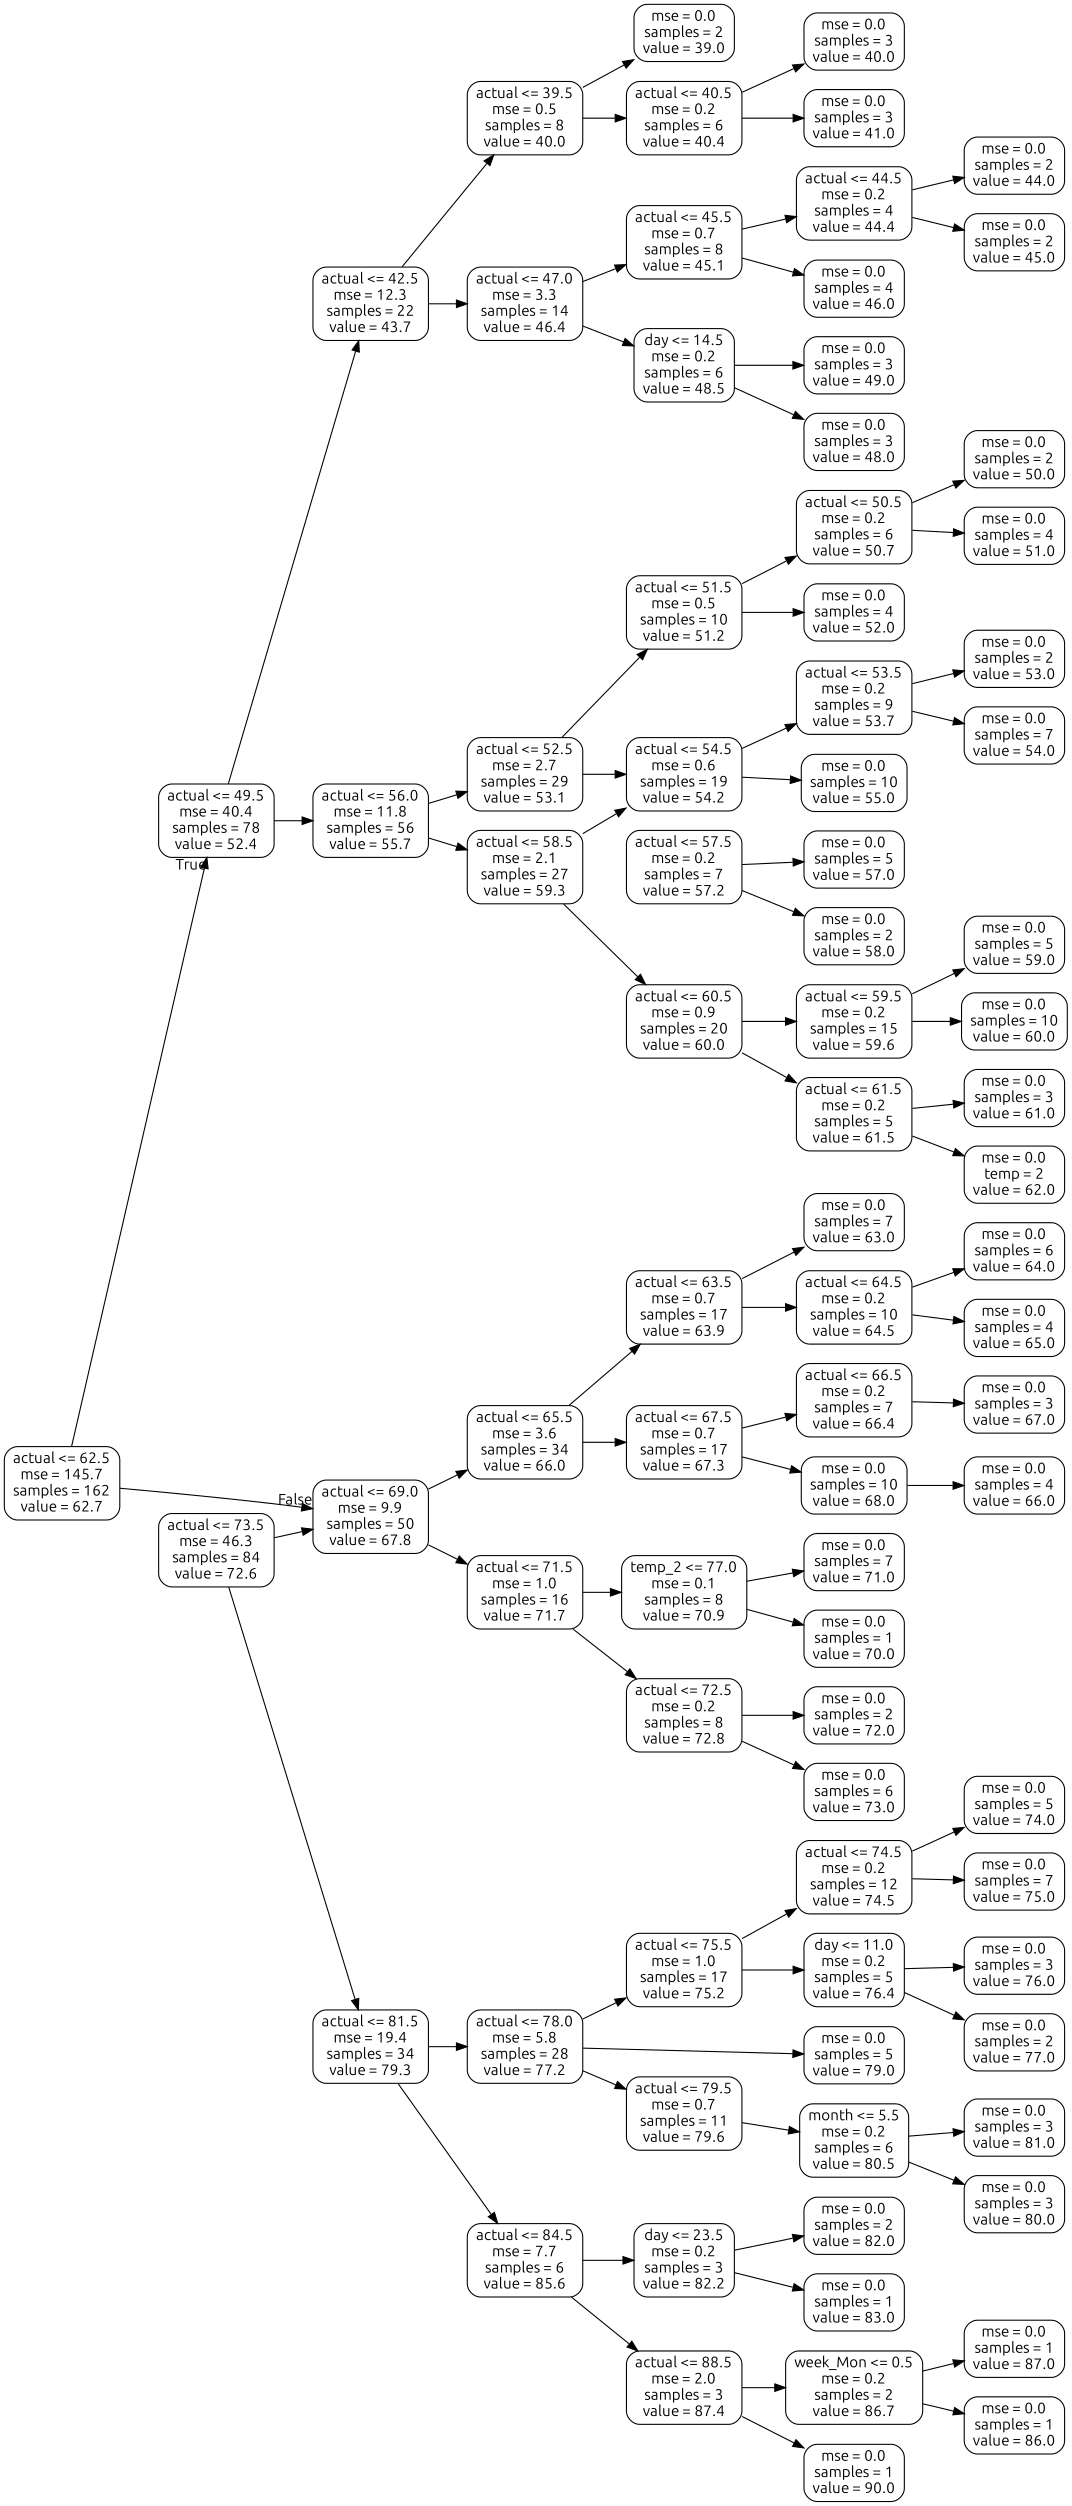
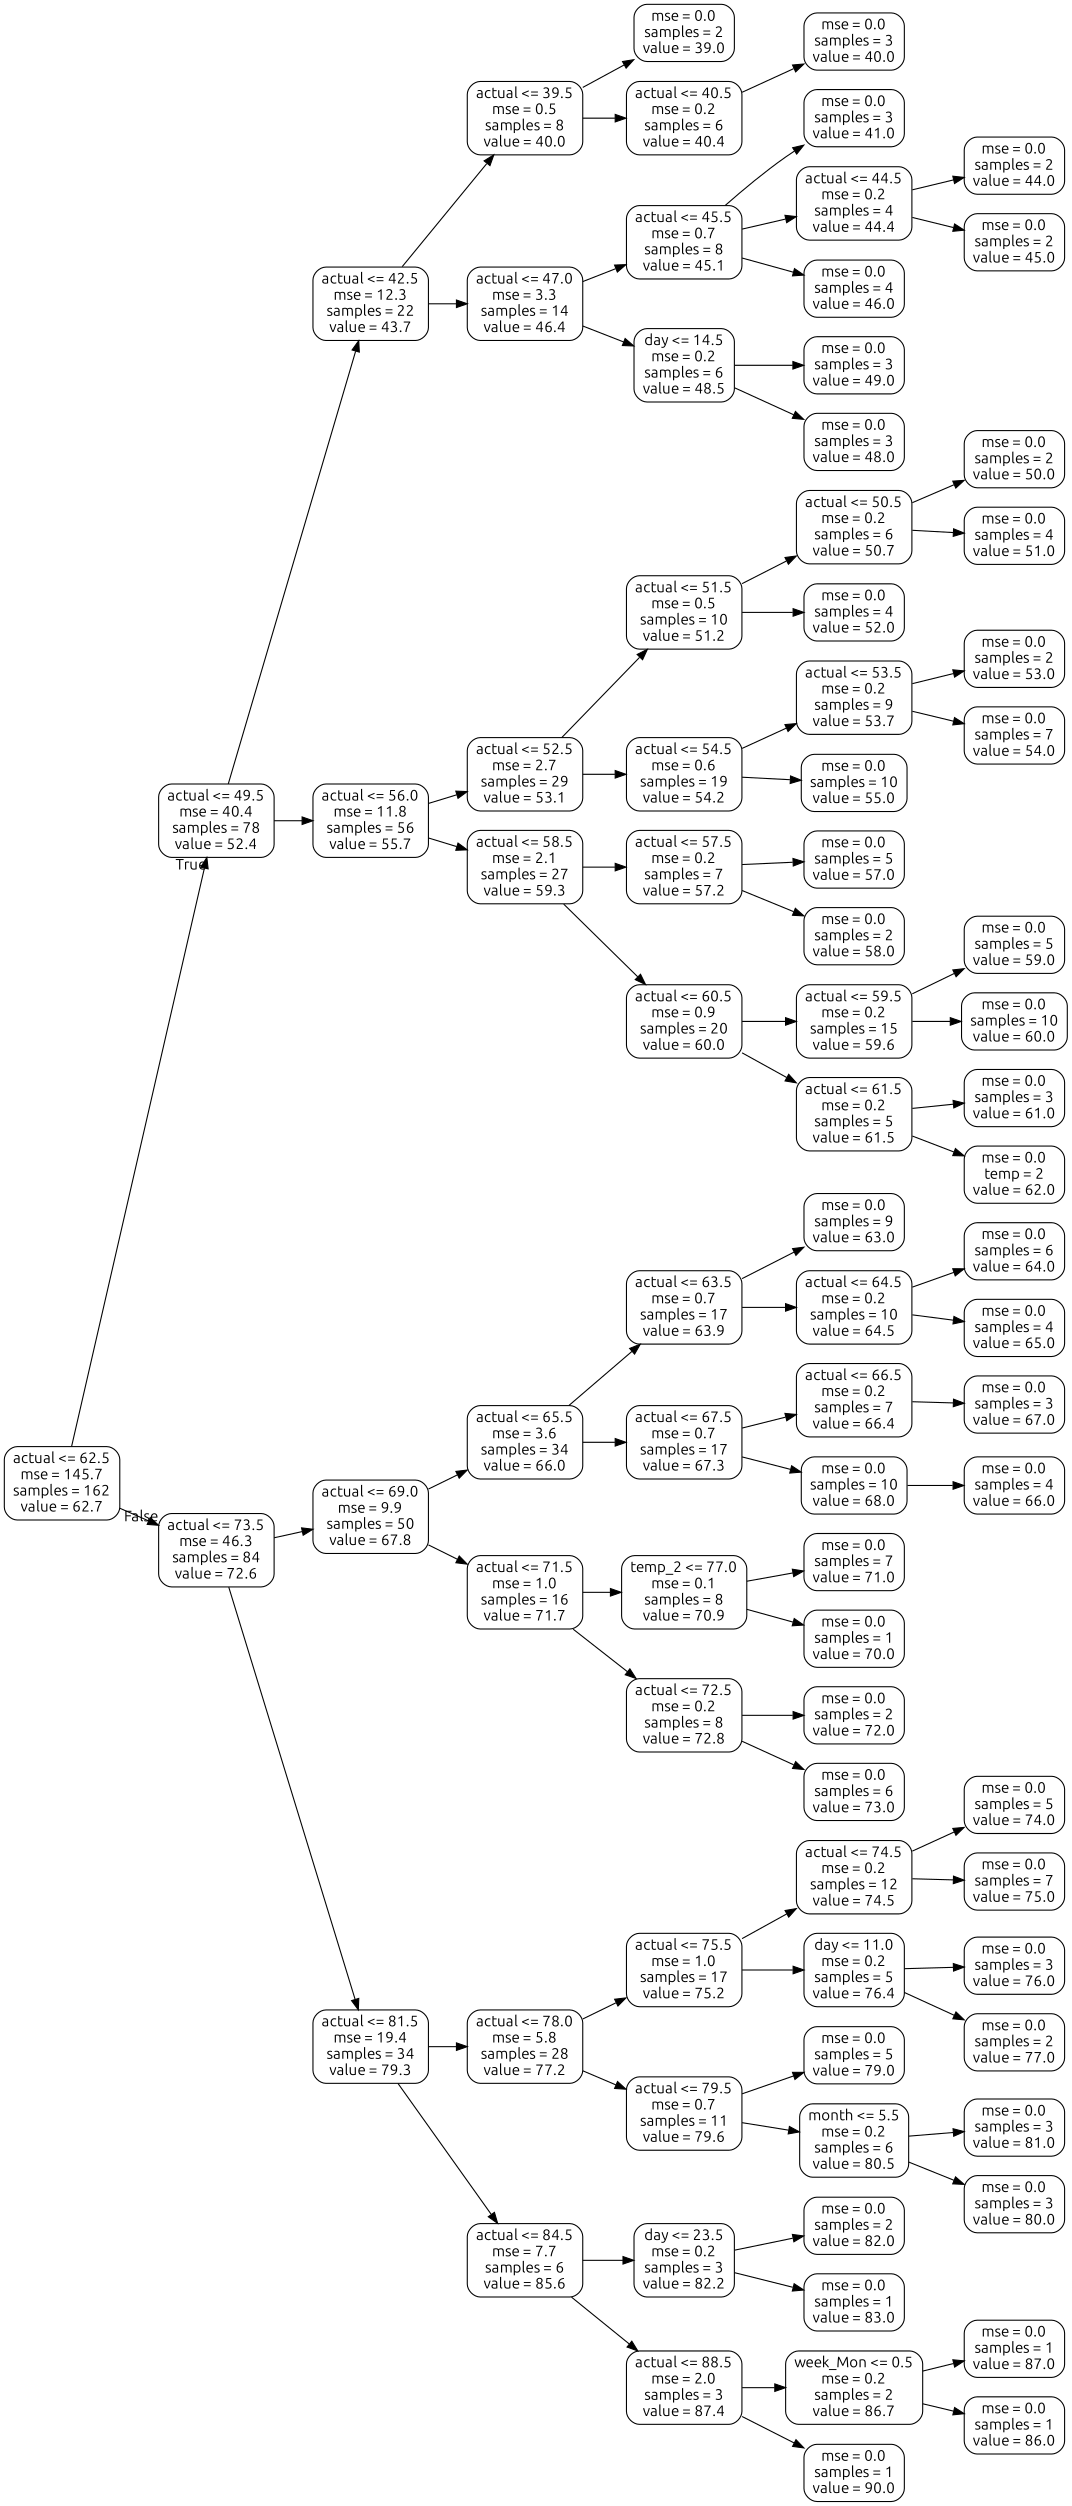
  digraph {
    fontname=Ubuntu
    rankdir=LR
    node [color=black fontname=Ubuntu shape=box style=rounded]
    edge [fontname=Ubuntu]
    n1 [label="actual <= 62.5\nmse = 145.7\nsamples = 162\nvalue = 62.7"]
    n2 [label="actual <= 49.5\nmse = 40.4\nsamples = 78\nvalue = 52.4"]
    n3 [label="actual <= 73.5\nmse = 46.3\nsamples = 84\nvalue = 72.6"]
    n4 [label="actual <= 42.5\nmse = 12.3\nsamples = 22\nvalue = 43.7"]
    n5 [label="actual <= 56.0\nmse = 11.8\nsamples = 56\nvalue = 55.7"]
    n6 [label="actual <= 69.0\nmse = 9.9\nsamples = 50\nvalue = 67.8"]
    n7 [label="actual <= 81.5\nmse = 19.4\nsamples = 34\nvalue = 79.3"]
    n8 [label="actual <= 39.5\nmse = 0.5\nsamples = 8\nvalue = 40.0"]
    n9 [label="actual <= 47.0\nmse = 3.3\nsamples = 14\nvalue = 46.4"]
    n10 [label="actual <= 52.5\nmse = 2.7\nsamples = 29\nvalue = 53.1"]
    n11 [label="actual <= 58.5\nmse = 2.1\nsamples = 27\nvalue = 59.3"]
    n12 [label="mse = 0.0\nsamples = 2\nvalue = 39.0"]
    n13 [label="actual <= 40.5\nmse = 0.2\nsamples = 6\nvalue = 40.4"]
    n14 [label="actual <= 45.5\nmse = 0.7\nsamples = 8\nvalue = 45.1"]
    n15 [label="day <= 14.5\nmse = 0.2\nsamples = 6\nvalue = 48.5"]
    n16 [label="mse = 0.0\nsamples = 3\nvalue = 40.0"]
    n17 [label="mse = 0.0\nsamples = 3\nvalue = 41.0"]
    n18 [label="actual <= 44.5\nmse = 0.2\nsamples = 4\nvalue = 44.4"]
    n19 [label="mse = 0.0\nsamples = 4\nvalue = 46.0"]
    n20 [label="mse = 0.0\nsamples = 3\nvalue = 49.0"]
    n21 [label="mse = 0.0\nsamples = 3\nvalue = 48.0"]
    n22 [label="mse = 0.0\nsamples = 2\nvalue = 44.0"]
    n23 [label="mse = 0.0\nsamples = 2\nvalue = 45.0"]
    n24 [label="actual <= 51.5\nmse = 0.5\nsamples = 10\nvalue = 51.2"]
    n25 [label="actual <= 54.5\nmse = 0.6\nsamples = 19\nvalue = 54.2"]
    n26 [label="actual <= 57.5\nmse = 0.2\nsamples = 7\nvalue = 57.2"]
    n27 [label="actual <= 60.5\nmse = 0.9\nsamples = 20\nvalue = 60.0"]
    n28 [label="actual <= 50.5\nmse = 0.2\nsamples = 6\nvalue = 50.7"]
    n29 [label="mse = 0.0\nsamples = 4\nvalue = 52.0"]
    n30 [label="actual <= 53.5\nmse = 0.2\nsamples = 9\nvalue = 53.7"]
    n31 [label="mse = 0.0\nsamples = 10\nvalue = 55.0"]
    n32 [label="mse = 0.0\nsamples = 2\nvalue = 50.0"]
    n33 [label="mse = 0.0\nsamples = 4\nvalue = 51.0"]
    n34 [label="mse = 0.0\nsamples = 2\nvalue = 53.0"]
    n35 [label="mse = 0.0\nsamples = 7\nvalue = 54.0"]
    n36 [label="mse = 0.0\nsamples = 5\nvalue = 57.0"]
    n37 [label="mse = 0.0\nsamples = 2\nvalue = 58.0"]
    n38 [label="actual <= 59.5\nmse = 0.2\nsamples = 15\nvalue = 59.6"]
    n39 [label="actual <= 61.5\nmse = 0.2\nsamples = 5\nvalue = 61.5"]
    n40 [label="mse = 0.0\nsamples = 5\nvalue = 59.0"]
    n41 [label="mse = 0.0\nsamples = 10\nvalue = 60.0"]
    n42 [label="mse = 0.0\nsamples = 3\nvalue = 61.0"]
    n43 [label="mse = 0.0\ntemp = 2\nvalue = 62.0"]
    n44 [label="actual <= 65.5\nmse = 3.6\nsamples = 34\nvalue = 66.0"]
    n45 [label="actual <= 71.5\nmse = 1.0\nsamples = 16\nvalue = 71.7"]
    n46 [label="actual <= 78.0\nmse = 5.8\nsamples = 28\nvalue = 77.2"]
    n47 [label="actual <= 84.5\nmse = 7.7\nsamples = 6\nvalue = 85.6"]
    n48 [label="actual <= 63.5\nmse = 0.7\nsamples = 17\nvalue = 63.9"]
    n49 [label="actual <= 67.5\nmse = 0.7\nsamples = 17\nvalue = 67.3"]
    n50 [label="temp_2 <= 77.0\nmse = 0.1\nsamples = 8\nvalue = 70.9"]
    n51 [label="actual <= 72.5\nmse = 0.2\nsamples = 8\nvalue = 72.8"]
-   n52 [label="mse = 0.0\nsamples = 7\nvalue = 63.0"]
+   n52 [label="mse = 0.0\nsamples = 9\nvalue = 63.0"]
    n53 [label="actual <= 64.5\nmse = 0.2\nsamples = 10\nvalue = 64.5"]
    n54 [label="actual <= 66.5\nmse = 0.2\nsamples = 7\nvalue = 66.4"]
    n55 [label="mse = 0.0\nsamples = 10\nvalue = 68.0"]
    n56 [label="mse = 0.0\nsamples = 6\nvalue = 64.0"]
    n57 [label="mse = 0.0\nsamples = 4\nvalue = 65.0"]
    n58 [label="mse = 0.0\nsamples = 3\nvalue = 67.0"]
    n59 [label="mse = 0.0\nsamples = 4\nvalue = 66.0"]
    n60 [label="mse = 0.0\nsamples = 7\nvalue = 71.0"]
    n61 [label="mse = 0.0\nsamples = 1\nvalue = 70.0"]
    n62 [label="mse = 0.0\nsamples = 2\nvalue = 72.0"]
    n63 [label="mse = 0.0\nsamples = 6\nvalue = 73.0"]
    n64 [label="actual <= 75.5\nmse = 1.0\nsamples = 17\nvalue = 75.2"]
    n65 [label="actual <= 79.5\nmse = 0.7\nsamples = 11\nvalue = 79.6"]
    n66 [label="day <= 23.5\nmse = 0.2\nsamples = 3\nvalue = 82.2"]
    n67 [label="actual <= 88.5\nmse = 2.0\nsamples = 3\nvalue = 87.4"]
    n68 [label="actual <= 74.5\nmse = 0.2\nsamples = 12\nvalue = 74.5"]
    n69 [label="day <= 11.0\nmse = 0.2\nsamples = 5\nvalue = 76.4"]
    n70 [label="mse = 0.0\nsamples = 5\nvalue = 79.0"]
    n71 [label="month <= 5.5\nmse = 0.2\nsamples = 6\nvalue = 80.5"]
    n72 [label="mse = 0.0\nsamples = 5\nvalue = 74.0"]
    n73 [label="mse = 0.0\nsamples = 7\nvalue = 75.0"]
    n74 [label="mse = 0.0\nsamples = 3\nvalue = 76.0"]
    n75 [label="mse = 0.0\nsamples = 2\nvalue = 77.0"]
    n76 [label="mse = 0.0\nsamples = 3\nvalue = 81.0"]
    n77 [label="mse = 0.0\nsamples = 3\nvalue = 80.0"]
    n78 [label="mse = 0.0\nsamples = 2\nvalue = 82.0"]
    n79 [label="mse = 0.0\nsamples = 1\nvalue = 83.0"]
    n80 [label="week_Mon <= 0.5\nmse = 0.2\nsamples = 2\nvalue = 86.7"]
    n81 [label="mse = 0.0\nsamples = 1\nvalue = 90.0"]
    n82 [label="mse = 0.0\nsamples = 1\nvalue = 87.0"]
    n83 [label="mse = 0.0\nsamples = 1\nvalue = 86.0"]
    n1 -> n2 [headlabel=True labelangle=45 labeldistance=2.5]
-   n1 -> n6 [headlabel=False labelangle=-45 labeldistance=2.5]
+   n1 -> n3 [headlabel=False labelangle=-45 labeldistance=2.5]
    n2 -> n4
    n2 -> n5
    n3 -> n6
    n3 -> n7
    n4 -> n8
    n4 -> n9
    n5 -> n10
    n5 -> n11
    n6 -> n44
    n6 -> n45
    n7 -> n46
    n7 -> n47
    n8 -> n12
    n8 -> n13
    n9 -> n14
    n9 -> n15
    n10 -> n24
    n10 -> n25
-   n11 -> n25
+   n11 -> n26
    n11 -> n27
    n13 -> n16
-   n13 -> n17
+   n14 -> n17
    n14 -> n18
    n14 -> n19
    n15 -> n20
    n15 -> n21
    n18 -> n22
    n18 -> n23
    n24 -> n28
    n24 -> n29
    n25 -> n30
    n25 -> n31
    n26 -> n36
    n26 -> n37
    n27 -> n38
    n27 -> n39
    n28 -> n32
    n28 -> n33
    n30 -> n34
    n30 -> n35
    n38 -> n40
    n38 -> n41
    n39 -> n42
    n39 -> n43
    n44 -> n48
    n44 -> n49
    n45 -> n50
    n45 -> n51
    n46 -> n64
    n46 -> n65
    n47 -> n66
    n47 -> n67
    n48 -> n52
    n48 -> n53
    n49 -> n54
    n49 -> n55
    n50 -> n60
    n50 -> n61
    n51 -> n62
    n51 -> n63
    n53 -> n56
    n53 -> n57
    n54 -> n58
    n55 -> n59
    n64 -> n68
    n64 -> n69
-   n46 -> n70
+   n65 -> n70
    n65 -> n71
    n66 -> n78
    n66 -> n79
    n67 -> n80
    n67 -> n81
    n68 -> n72
    n68 -> n73
    n69 -> n74
    n69 -> n75
    n71 -> n76
    n71 -> n77
    n80 -> n82
    n80 -> n83
  }
